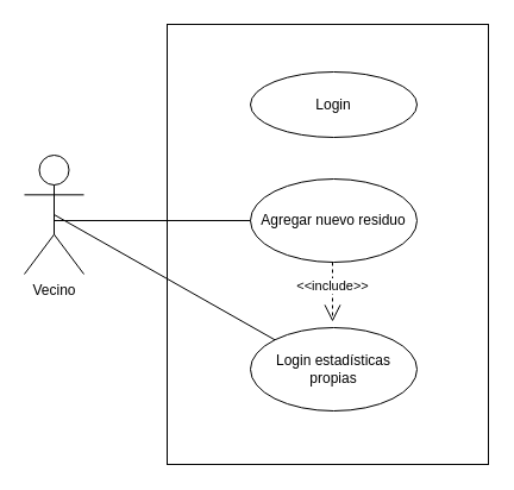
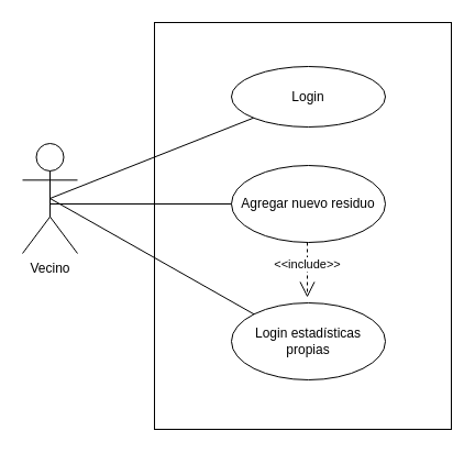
  <mxCell id="0" />
  <mxCell id="1" parent="0" />
  <mxCell id="2" value="Vecino&lt;br&gt;&lt;br&gt;" style="shape=umlActor;verticalLabelPosition=bottom;labelBackgroundColor=#ffffff;verticalAlign=top;html=1;outlineConnect=0;" parent="1" vertex="1"><mxGeometry x="20" y="130" width="50" height="100" as="geometry" /></mxCell>
  <mxCell id="3" value="Login" style="ellipse;whiteSpace=wrap;html=1;" parent="1" vertex="1"><mxGeometry x="210" y="60" width="140" height="55" as="geometry" /></mxCell>
  <mxCell id="4" value="Agregar nuevo residuo&lt;br&gt;" style="ellipse;whiteSpace=wrap;html=1;" parent="1" vertex="1"><mxGeometry x="210" y="150" width="140" height="70" as="geometry" /></mxCell>
  <mxCell id="5" value="Login estadísticas propias" style="ellipse;whiteSpace=wrap;html=1;" parent="1" vertex="1"><mxGeometry x="210" y="275" width="140" height="70" as="geometry" /></mxCell>
+ <mxCell id="6" value="" style="endArrow=none;html=1;entryX=0;entryY=1;entryDx=0;entryDy=0;exitX=0.5;exitY=0.5;exitDx=0;exitDy=0;exitPerimeter=0;" parent="1" source="2" target="3" edge="1"><mxGeometry width="50" height="50" relative="1" as="geometry"><mxPoint x="100" y="180" as="sourcePoint" /><mxPoint x="145" y="135" as="targetPoint" /></mxGeometry></mxCell>
  <mxCell id="7" value="" style="endArrow=none;html=1;entryX=0;entryY=0.5;entryDx=0;entryDy=0;" parent="1" target="4" edge="1"><mxGeometry width="50" height="50" relative="1" as="geometry"><mxPoint x="45" y="185" as="sourcePoint" /><mxPoint x="100" y="410" as="targetPoint" /></mxGeometry></mxCell>
  <mxCell id="8" value="&amp;lt;&amp;lt;include&amp;gt;&amp;gt;" style="endArrow=open;endSize=12;dashed=1;html=1;" parent="1" edge="1"><mxGeometry x="-0.2" width="160" relative="1" as="geometry"><mxPoint x="279" y="220" as="sourcePoint" /><mxPoint x="279" y="270" as="targetPoint" /><mxPoint as="offset" /></mxGeometry></mxCell>
  <mxCell id="9" value="" style="rounded=0;whiteSpace=wrap;html=1;fillColor=none;" parent="1" vertex="1"><mxGeometry x="140" y="20" width="270" height="370" as="geometry" /></mxCell>
  <mxCell id="10" value="" style="endArrow=none;html=1;entryX=0;entryY=0;entryDx=0;entryDy=0;exitX=0.5;exitY=0.5;exitDx=0;exitDy=0;exitPerimeter=0;" parent="1" source="2" target="5" edge="1"><mxGeometry width="50" height="50" relative="1" as="geometry"><mxPoint x="50" y="190" as="sourcePoint" /><mxPoint x="233" y="200" as="targetPoint" /></mxGeometry></mxCell>
